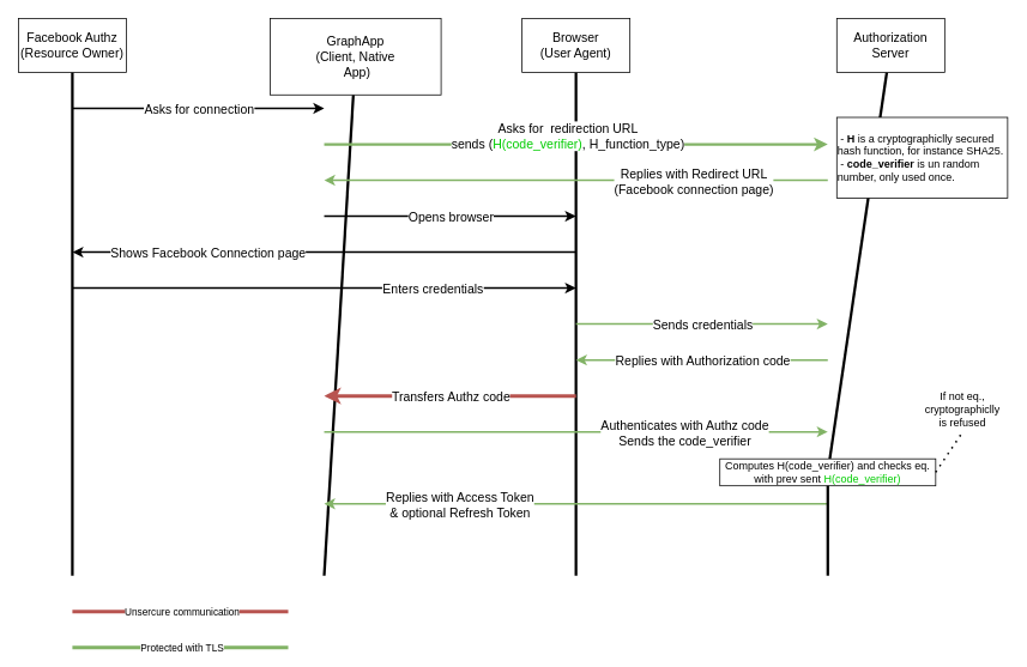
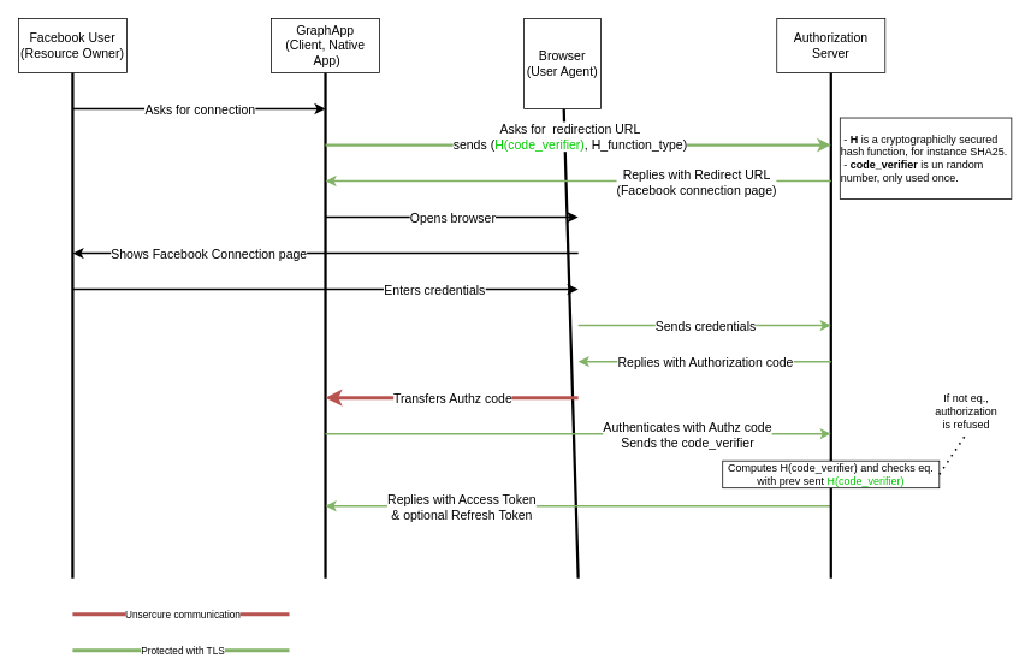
  <mxCell id="0" />
  <mxCell id="1" parent="0" />
  <mxCell id="2" value="" style="endArrow=none;html=1;rounded=0;strokeWidth=3;fontSize=14;" parent="1" target="6" edge="1"><mxGeometry width="50" height="50" relative="1" as="geometry"><mxPoint x="360" y="640" as="sourcePoint" /><mxPoint x="360" y="80" as="targetPoint" /></mxGeometry></mxCell>
  <mxCell id="3" value="" style="endArrow=none;html=1;rounded=0;strokeWidth=3;fontSize=14;" parent="1" target="5" edge="1"><mxGeometry width="50" height="50" relative="1" as="geometry"><mxPoint x="80" y="640" as="sourcePoint" /><mxPoint x="80" y="80" as="targetPoint" /></mxGeometry></mxCell>
  <mxCell id="4" value="" style="endArrow=none;html=1;rounded=0;strokeWidth=3;fontSize=14;" parent="1" target="7" edge="1"><mxGeometry width="50" height="50" relative="1" as="geometry"><mxPoint x="640" y="640" as="sourcePoint" /><mxPoint x="640" y="80" as="targetPoint" /></mxGeometry></mxCell>
- <mxCell id="5" value="&lt;div&gt;Facebook Authz &lt;/div&gt;(Resource Owner)" style="rounded=0;whiteSpace=wrap;html=1;fontSize=14;" parent="1" vertex="1"><mxGeometry x="20" y="20" width="120" height="60" as="geometry" /></mxCell>
- <mxCell id="6" value="&lt;div style=&quot;font-size: 14px;&quot;&gt;GraphApp&lt;/div&gt;(Client, Native&lt;br&gt;&amp;nbsp;App)" style="rounded=0;whiteSpace=wrap;html=1;fontSize=14;" parent="1" vertex="1"><mxGeometry x="300" y="20" width="190" height="85" as="geometry" /></mxCell>
- <mxCell id="7" value="&lt;div style=&quot;font-size: 14px;&quot;&gt;Browser&lt;/div&gt;&lt;div style=&quot;font-size: 14px;&quot;&gt;(User Agent)&lt;br style=&quot;font-size: 14px;&quot;&gt;&lt;/div&gt;" style="rounded=0;whiteSpace=wrap;html=1;fontSize=14;" parent="1" vertex="1"><mxGeometry x="580" y="20" width="120" height="60" as="geometry" /></mxCell>
+ <mxCell id="5" value="&lt;div&gt;Facebook User &lt;/div&gt;(Resource Owner)" style="rounded=0;whiteSpace=wrap;html=1;fontSize=14;" parent="1" vertex="1"><mxGeometry x="20" y="20" width="120" height="60" as="geometry" /></mxCell>
+ <mxCell id="6" value="&lt;div style=&quot;font-size: 14px;&quot;&gt;GraphApp&lt;/div&gt;(Client, Native&lt;br&gt;&amp;nbsp;App)" style="rounded=0;whiteSpace=wrap;html=1;fontSize=14;" parent="1" vertex="1"><mxGeometry x="300" y="20" width="120" height="60" as="geometry" /></mxCell>
+ <mxCell id="7" value="&lt;div style=&quot;font-size: 14px;&quot;&gt;Browser&lt;/div&gt;&lt;div style=&quot;font-size: 14px;&quot;&gt;(User Agent)&lt;br style=&quot;font-size: 14px;&quot;&gt;&lt;/div&gt;" style="rounded=0;whiteSpace=wrap;html=1;fontSize=14;" parent="1" vertex="1"><mxGeometry x="580" y="20" width="85" height="100" as="geometry" /></mxCell>
  <mxCell id="8" value="" style="endArrow=none;html=1;rounded=0;strokeWidth=3;fontSize=14;startArrow=none;" parent="1" source="32" target="9" edge="1"><mxGeometry width="50" height="50" relative="1" as="geometry"><mxPoint x="920" y="640" as="sourcePoint" /><mxPoint x="920" y="80" as="targetPoint" /></mxGeometry></mxCell>
- <mxCell id="9" value="Authorization Server" style="rounded=0;whiteSpace=wrap;html=1;fontSize=14;" parent="1" vertex="1"><mxGeometry x="930" y="20" width="120" height="60" as="geometry" /></mxCell>
+ <mxCell id="9" value="Authorization Server" style="rounded=0;whiteSpace=wrap;html=1;fontSize=14;" parent="1" vertex="1"><mxGeometry x="860" y="20" width="120" height="60" as="geometry" /></mxCell>
  <mxCell id="10" value="" style="endArrow=classic;html=1;rounded=0;strokeWidth=2;fontSize=14;" parent="1" edge="1"><mxGeometry relative="1" as="geometry"><mxPoint x="80" y="120" as="sourcePoint" /><mxPoint x="360" y="120" as="targetPoint" /></mxGeometry></mxCell>
  <mxCell id="11" value="Asks for connection" style="edgeLabel;resizable=0;html=1;align=center;verticalAlign=middle;fontSize=14;" parent="10" connectable="0" vertex="1"><mxGeometry relative="1" as="geometry" /></mxCell>
  <mxCell id="12" value="" style="endArrow=classic;html=1;rounded=0;strokeWidth=3;fontSize=14;fillColor=#d5e8d4;strokeColor=#82b366;" parent="1" edge="1"><mxGeometry relative="1" as="geometry"><mxPoint x="360" y="160" as="sourcePoint" /><mxPoint x="920" y="160" as="targetPoint" /></mxGeometry></mxCell>
  <mxCell id="13" value="&lt;div&gt;Asks for&amp;nbsp; redirection URL&lt;/div&gt;&lt;div&gt;sends (&lt;font color=&quot;#00CC00&quot;&gt;H(code_verifier)&lt;/font&gt;, H_function_type)&lt;br&gt;&lt;/div&gt;" style="edgeLabel;resizable=0;html=1;align=center;verticalAlign=middle;fontSize=14;" parent="12" connectable="0" vertex="1"><mxGeometry relative="1" as="geometry"><mxPoint x="-10" y="-10" as="offset" /></mxGeometry></mxCell>
  <mxCell id="14" value="" style="endArrow=classic;html=1;rounded=0;strokeWidth=2;fontSize=14;fillColor=#d5e8d4;strokeColor=#82b366;" parent="1" edge="1"><mxGeometry relative="1" as="geometry"><mxPoint x="920" y="200" as="sourcePoint" /><mxPoint x="360" y="200" as="targetPoint" /></mxGeometry></mxCell>
  <mxCell id="15" value="Replies with Redirect URL &lt;br&gt;&lt;div&gt;(Facebook connection page)&lt;/div&gt;" style="edgeLabel;html=1;align=center;verticalAlign=middle;resizable=0;points=[];fontSize=14;" parent="14" vertex="1" connectable="0"><mxGeometry x="-0.308" y="1" relative="1" as="geometry"><mxPoint x="44" as="offset" /></mxGeometry></mxCell>
  <mxCell id="16" value="" style="endArrow=classic;html=1;rounded=0;strokeWidth=2;fontSize=14;" parent="1" edge="1"><mxGeometry relative="1" as="geometry"><mxPoint x="360" y="240" as="sourcePoint" /><mxPoint x="640" y="240" as="targetPoint" /></mxGeometry></mxCell>
  <mxCell id="17" value="Opens browser" style="edgeLabel;resizable=0;html=1;align=center;verticalAlign=middle;fontSize=14;" parent="16" connectable="0" vertex="1"><mxGeometry relative="1" as="geometry" /></mxCell>
  <mxCell id="18" value="" style="endArrow=classic;html=1;rounded=0;strokeWidth=2;fontSize=14;" parent="1" edge="1"><mxGeometry relative="1" as="geometry"><mxPoint x="640" y="280" as="sourcePoint" /><mxPoint x="80" y="280" as="targetPoint" /></mxGeometry></mxCell>
  <mxCell id="19" value="Shows Facebook Connection page" style="edgeLabel;resizable=0;html=1;align=center;verticalAlign=middle;fontSize=14;" parent="18" connectable="0" vertex="1"><mxGeometry relative="1" as="geometry"><mxPoint x="-130" as="offset" /></mxGeometry></mxCell>
  <mxCell id="20" value="" style="endArrow=classic;html=1;rounded=0;strokeWidth=2;fontSize=14;" parent="1" edge="1"><mxGeometry relative="1" as="geometry"><mxPoint x="80" y="320" as="sourcePoint" /><mxPoint x="640" y="320" as="targetPoint" /><Array as="points"><mxPoint x="390" y="320" /></Array></mxGeometry></mxCell>
  <mxCell id="21" value="Enters credentials" style="edgeLabel;resizable=0;html=1;align=center;verticalAlign=middle;fontSize=14;" parent="20" connectable="0" vertex="1"><mxGeometry relative="1" as="geometry"><mxPoint x="120" as="offset" /></mxGeometry></mxCell>
  <mxCell id="22" value="" style="endArrow=classic;html=1;rounded=0;strokeWidth=2;fontSize=14;fillColor=#d5e8d4;strokeColor=#82b366;" parent="1" edge="1"><mxGeometry relative="1" as="geometry"><mxPoint x="640" y="360" as="sourcePoint" /><mxPoint x="920" y="360" as="targetPoint" /></mxGeometry></mxCell>
  <mxCell id="23" value="Sends credentials" style="edgeLabel;resizable=0;html=1;align=center;verticalAlign=middle;fontSize=14;" parent="22" connectable="0" vertex="1"><mxGeometry relative="1" as="geometry" /></mxCell>
  <mxCell id="24" value="" style="endArrow=classic;html=1;rounded=0;strokeWidth=2;fontSize=14;fillColor=#d5e8d4;strokeColor=#82b366;" parent="1" edge="1"><mxGeometry relative="1" as="geometry"><mxPoint x="920" y="400" as="sourcePoint" /><mxPoint x="640" y="400" as="targetPoint" /></mxGeometry></mxCell>
  <mxCell id="25" value="&lt;div style=&quot;font-size: 14px;&quot;&gt;Replies with Authorization code&lt;/div&gt;" style="edgeLabel;resizable=0;html=1;align=center;verticalAlign=middle;fontSize=14;" parent="24" connectable="0" vertex="1"><mxGeometry relative="1" as="geometry"><mxPoint as="offset" /></mxGeometry></mxCell>
  <mxCell id="26" value="" style="endArrow=classic;html=1;rounded=0;strokeWidth=4;fontSize=14;fillColor=#f8cecc;strokeColor=#b85450;" parent="1" edge="1"><mxGeometry relative="1" as="geometry"><mxPoint x="640" y="440" as="sourcePoint" /><mxPoint x="360" y="440" as="targetPoint" /></mxGeometry></mxCell>
  <mxCell id="27" value="Transfers Authz code " style="edgeLabel;resizable=0;html=1;align=center;verticalAlign=middle;fontSize=14;" parent="26" connectable="0" vertex="1"><mxGeometry relative="1" as="geometry" /></mxCell>
  <mxCell id="28" value="" style="endArrow=classic;html=1;rounded=0;strokeWidth=2;fontSize=14;fillColor=#d5e8d4;strokeColor=#82b366;" parent="1" edge="1"><mxGeometry relative="1" as="geometry"><mxPoint x="360" y="480" as="sourcePoint" /><mxPoint x="920" y="480" as="targetPoint" /></mxGeometry></mxCell>
  <mxCell id="29" value="&lt;div&gt;Authenticates with Authz code&lt;/div&gt;&lt;div&gt;Sends the code_verifier&lt;br&gt; &lt;/div&gt;" style="edgeLabel;resizable=0;html=1;align=center;verticalAlign=middle;fontSize=14;" parent="28" connectable="0" vertex="1"><mxGeometry relative="1" as="geometry"><mxPoint x="120" as="offset" /></mxGeometry></mxCell>
  <mxCell id="30" value="" style="endArrow=classic;html=1;rounded=0;strokeWidth=2;fontSize=14;fillColor=#d5e8d4;strokeColor=#82b366;" parent="1" edge="1"><mxGeometry relative="1" as="geometry"><mxPoint x="920" y="560" as="sourcePoint" /><mxPoint x="360" y="560" as="targetPoint" /></mxGeometry></mxCell>
  <mxCell id="31" value="&lt;div style=&quot;font-size: 14px;&quot;&gt;Replies with Access Token &lt;br style=&quot;font-size: 14px;&quot;&gt;&lt;/div&gt;&lt;div style=&quot;font-size: 14px;&quot;&gt;&amp;amp; optional Refresh Token&lt;/div&gt;" style="edgeLabel;resizable=0;html=1;align=center;verticalAlign=middle;fontSize=14;" parent="30" connectable="0" vertex="1"><mxGeometry relative="1" as="geometry"><mxPoint x="-130" as="offset" /></mxGeometry></mxCell>
  <mxCell id="32" value="Computes H(code_verifier) and checks eq. with prev sent &lt;font color=&quot;#00CC00&quot;&gt;H(code_verifier)&lt;/font&gt;" style="rounded=0;whiteSpace=wrap;html=1;" parent="1" vertex="1"><mxGeometry x="800" y="510" width="240" height="30" as="geometry" /></mxCell>
  <mxCell id="33" value="" style="endArrow=none;html=1;rounded=0;strokeWidth=3;fontSize=14;" parent="1" target="32" edge="1"><mxGeometry width="50" height="50" relative="1" as="geometry"><mxPoint x="920" y="640" as="sourcePoint" /><mxPoint x="920" y="80" as="targetPoint" /></mxGeometry></mxCell>
  <mxCell id="34" value="&lt;div align=&quot;left&quot;&gt;&amp;nbsp;- &lt;b&gt;H&lt;/b&gt; is a cryptographiclly secured hash function, for instance SHA25.&lt;/div&gt;&lt;div align=&quot;left&quot;&gt;&amp;nbsp;- &lt;b&gt;code_verifier&lt;/b&gt; is un random number, only used once.&lt;br&gt;&lt;/div&gt;" style="rounded=0;whiteSpace=wrap;html=1;" parent="1" vertex="1"><mxGeometry x="930" y="130" width="190" height="90" as="geometry" /></mxCell>
  <mxCell id="35" value="" style="endArrow=none;html=1;rounded=0;fillColor=#f8cecc;strokeColor=#b85450;strokeWidth=4;" parent="1" edge="1"><mxGeometry width="50" height="50" relative="1" as="geometry"><mxPoint x="80" y="680" as="sourcePoint" /><mxPoint x="320" y="680" as="targetPoint" /></mxGeometry></mxCell>
  <mxCell id="36" value="&lt;pre class=&quot;newpage&quot;&gt;&lt;br&gt;&lt;/pre&gt;" style="edgeLabel;html=1;align=center;verticalAlign=middle;resizable=0;points=[];" parent="35" vertex="1" connectable="0"><mxGeometry x="-0.252" y="1" relative="1" as="geometry"><mxPoint as="offset" /></mxGeometry></mxCell>
  <mxCell id="37" value="Unsercure communication" style="edgeLabel;html=1;align=center;verticalAlign=middle;resizable=0;points=[];" parent="35" vertex="1" connectable="0"><mxGeometry x="0.082" y="-2" relative="1" as="geometry"><mxPoint x="-9" y="-2" as="offset" /></mxGeometry></mxCell>
  <mxCell id="38" value="" style="endArrow=none;html=1;rounded=0;fillColor=#d5e8d4;strokeColor=#82b366;strokeWidth=4;" parent="1" edge="1"><mxGeometry width="50" height="50" relative="1" as="geometry"><mxPoint x="80" y="720" as="sourcePoint" /><mxPoint x="320" y="720" as="targetPoint" /></mxGeometry></mxCell>
  <mxCell id="39" value="&lt;pre class=&quot;newpage&quot;&gt;&lt;br&gt;&lt;/pre&gt;" style="edgeLabel;html=1;align=center;verticalAlign=middle;resizable=0;points=[];" parent="38" vertex="1" connectable="0"><mxGeometry x="-0.252" y="1" relative="1" as="geometry"><mxPoint as="offset" /></mxGeometry></mxCell>
  <mxCell id="40" value="Protected with TLS" style="edgeLabel;html=1;align=center;verticalAlign=middle;resizable=0;points=[];" parent="38" vertex="1" connectable="0"><mxGeometry x="0.082" y="-2" relative="1" as="geometry"><mxPoint x="-9" y="-2" as="offset" /></mxGeometry></mxCell>
- <mxCell id="41" value="If not eq., cryptographiclly is refused" style="text;html=1;strokeColor=none;fillColor=none;align=center;verticalAlign=middle;whiteSpace=wrap;rounded=0;" parent="1" vertex="1"><mxGeometry x="1040" y="430" width="60" height="50" as="geometry" /></mxCell>
+ <mxCell id="41" value="If not eq., authorization is refused" style="text;html=1;strokeColor=none;fillColor=none;align=center;verticalAlign=middle;whiteSpace=wrap;rounded=0;" parent="1" vertex="1"><mxGeometry x="1040" y="430" width="60" height="50" as="geometry" /></mxCell>
  <mxCell id="42" value="" style="endArrow=none;dashed=1;html=1;dashPattern=1 3;strokeWidth=2;rounded=0;exitX=1;exitY=0.5;exitDx=0;exitDy=0;entryX=0.5;entryY=1;entryDx=0;entryDy=0;" parent="1" source="32" target="41" edge="1"><mxGeometry width="50" height="50" relative="1" as="geometry"><mxPoint x="1050" y="520" as="sourcePoint" /><mxPoint x="1080" y="480" as="targetPoint" /></mxGeometry></mxCell>
